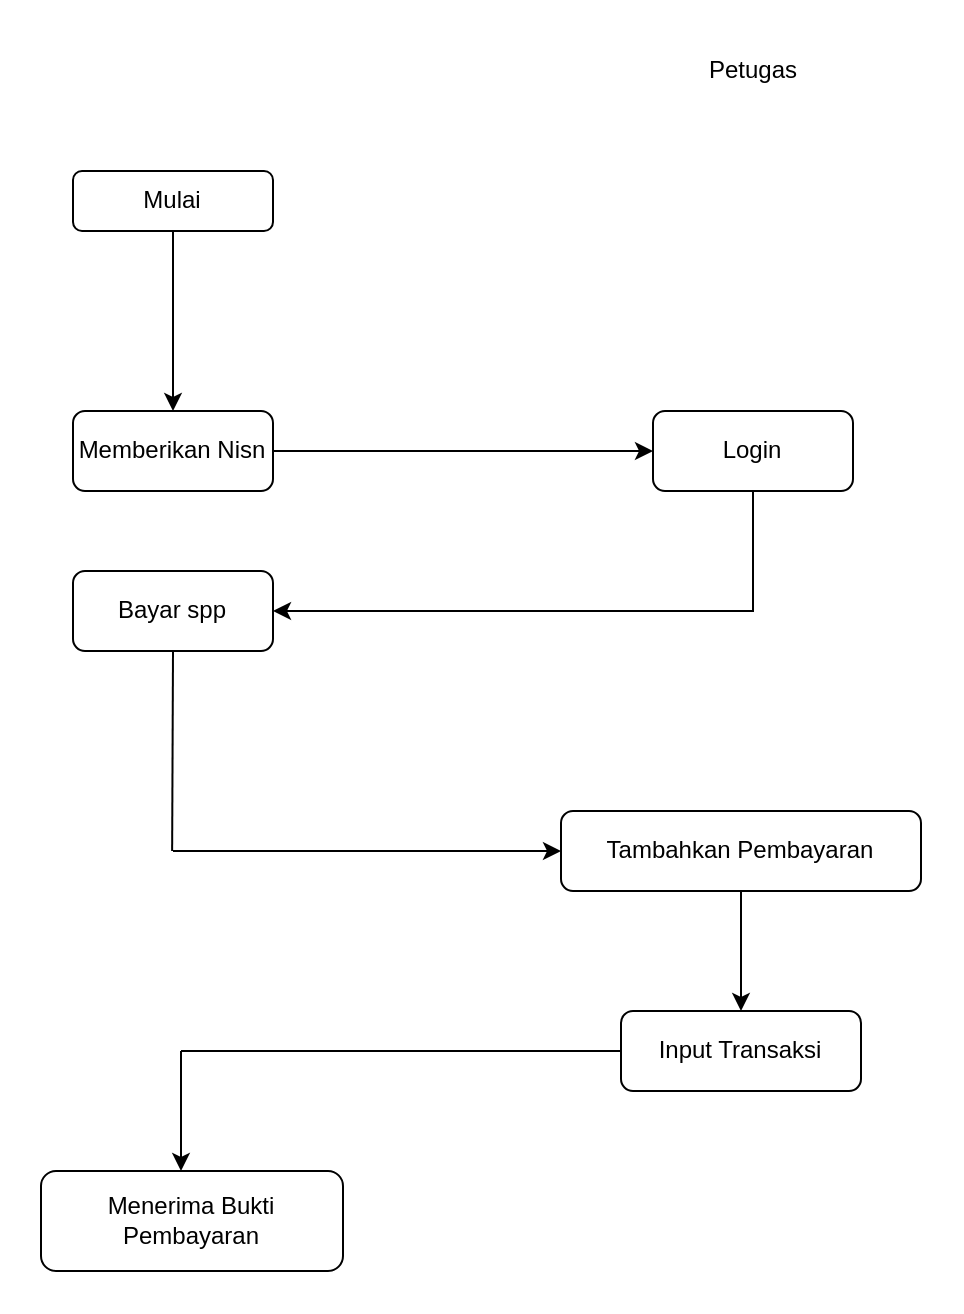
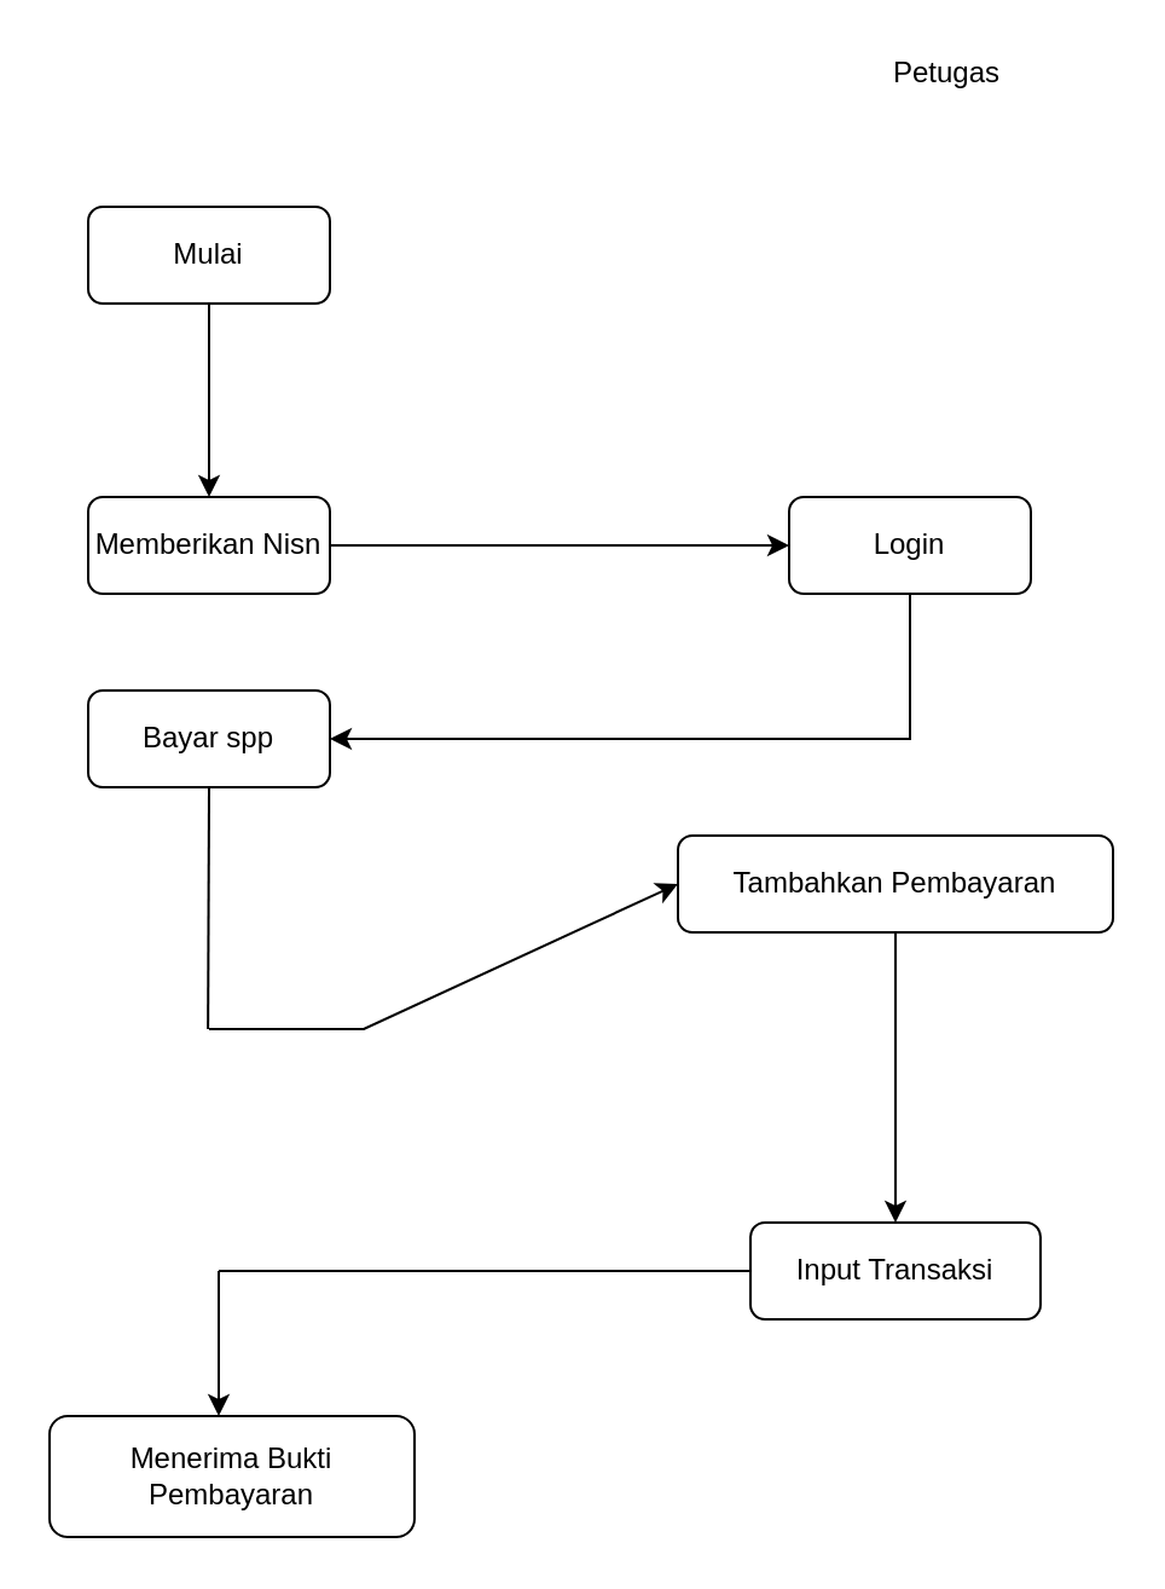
  <mxCell id="0" />
  <mxCell id="1" parent="0" />
- <mxCell id="2" value="Mulai" style="rounded=1;whiteSpace=wrap;html=1;" parent="1" vertex="1"><mxGeometry x="36" y="85" width="100" height="30" as="geometry" /></mxCell>
+ <mxCell id="2" value="Mulai" style="rounded=1;whiteSpace=wrap;html=1;" parent="1" vertex="1"><mxGeometry x="36" y="85" width="100" height="40" as="geometry" /></mxCell>
  <mxCell id="3" value="Memberikan Nisn" style="rounded=1;whiteSpace=wrap;html=1;" parent="1" vertex="1"><mxGeometry x="36" y="205" width="100" height="40" as="geometry" /></mxCell>
  <mxCell id="4" value="Login" style="rounded=1;whiteSpace=wrap;html=1;" parent="1" vertex="1"><mxGeometry x="326" y="205" width="100" height="40" as="geometry" /></mxCell>
- <mxCell id="5" value="Petugas" style="text;html=1;align=center;verticalAlign=middle;resizable=0;points=[];autosize=1;strokeColor=none;fillColor=none;" parent="1" vertex="1"><mxGeometry x="341" y="20" width="70" height="30" as="geometry" /></mxCell>
+ <mxCell id="5" value="Petugas" style="text;html=1;align=center;verticalAlign=middle;resizable=0;points=[];autosize=1;strokeColor=none;fillColor=none;" parent="1" vertex="1"><mxGeometry x="356" y="15" width="70" height="30" as="geometry" /></mxCell>
  <mxCell id="6" value="Bayar spp" style="rounded=1;whiteSpace=wrap;html=1;" parent="1" vertex="1"><mxGeometry x="36" y="285" width="100" height="40" as="geometry" /></mxCell>
- <mxCell id="7" value="Tambahkan Pembayaran" style="rounded=1;whiteSpace=wrap;html=1;" parent="1" vertex="1"><mxGeometry x="280" y="405" width="180" height="40" as="geometry" /></mxCell>
+ <mxCell id="7" value="Tambahkan Pembayaran" style="rounded=1;whiteSpace=wrap;html=1;" parent="1" vertex="1"><mxGeometry x="280" y="345" width="180" height="40" as="geometry" /></mxCell>
  <mxCell id="8" value="Input Transaksi" style="rounded=1;whiteSpace=wrap;html=1;" parent="1" vertex="1"><mxGeometry x="310" y="505" width="120" height="40" as="geometry" /></mxCell>
  <mxCell id="9" value="Menerima Bukti&lt;br&gt;Pembayaran" style="rounded=1;whiteSpace=wrap;html=1;" parent="1" vertex="1"><mxGeometry x="20" y="585" width="151" height="50" as="geometry" /></mxCell>
  <mxCell id="10" value="" style="endArrow=classic;html=1;rounded=0;exitX=0.5;exitY=1;exitDx=0;exitDy=0;entryX=0.5;entryY=0;entryDx=0;entryDy=0;" parent="1" source="2" target="3" edge="1"><mxGeometry width="50" height="50" relative="1" as="geometry"><mxPoint x="126" y="215" as="sourcePoint" /><mxPoint x="176" y="165" as="targetPoint" /></mxGeometry></mxCell>
  <mxCell id="11" value="" style="endArrow=classic;html=1;rounded=0;exitX=1;exitY=0.5;exitDx=0;exitDy=0;entryX=0;entryY=0.5;entryDx=0;entryDy=0;" parent="1" source="3" target="4" edge="1"><mxGeometry width="50" height="50" relative="1" as="geometry"><mxPoint x="126" y="215" as="sourcePoint" /><mxPoint x="176" y="165" as="targetPoint" /></mxGeometry></mxCell>
  <mxCell id="12" value="" style="endArrow=none;html=1;rounded=0;entryX=0.5;entryY=1;entryDx=0;entryDy=0;" parent="1" target="4" edge="1"><mxGeometry width="50" height="50" relative="1" as="geometry"><mxPoint x="360" y="305" as="sourcePoint" /><mxPoint x="176" y="165" as="targetPoint" /><Array as="points"><mxPoint x="376" y="305" /></Array></mxGeometry></mxCell>
  <mxCell id="13" value="" style="endArrow=classic;html=1;rounded=0;entryX=1;entryY=0.5;entryDx=0;entryDy=0;" parent="1" target="6" edge="1"><mxGeometry width="50" height="50" relative="1" as="geometry"><mxPoint x="360" y="305" as="sourcePoint" /><mxPoint x="176" y="165" as="targetPoint" /><Array as="points"><mxPoint x="320" y="305" /><mxPoint x="260" y="305" /></Array></mxGeometry></mxCell>
  <mxCell id="14" style="edgeStyle=orthogonalEdgeStyle;rounded=0;orthogonalLoop=1;jettySize=auto;html=1;exitX=0.5;exitY=1;exitDx=0;exitDy=0;" parent="1" source="6" target="6" edge="1"><mxGeometry relative="1" as="geometry" /></mxCell>
  <mxCell id="15" value="" style="endArrow=none;html=1;rounded=0;exitX=0.5;exitY=1;exitDx=0;exitDy=0;" parent="1" source="6" edge="1"><mxGeometry width="50" height="50" relative="1" as="geometry"><mxPoint x="85.57" y="335" as="sourcePoint" /><mxPoint x="85.57" y="425" as="targetPoint" /></mxGeometry></mxCell>
  <mxCell id="16" value="" style="endArrow=classic;html=1;rounded=0;entryX=0;entryY=0.5;entryDx=0;entryDy=0;" parent="1" target="7" edge="1"><mxGeometry width="50" height="50" relative="1" as="geometry"><mxPoint x="86" y="425" as="sourcePoint" /><mxPoint x="126" y="365" as="targetPoint" /><Array as="points"><mxPoint x="150" y="425" /></Array></mxGeometry></mxCell>
  <mxCell id="17" value="" style="endArrow=none;html=1;rounded=0;entryX=0;entryY=0.5;entryDx=0;entryDy=0;" parent="1" target="8" edge="1"><mxGeometry width="50" height="50" relative="1" as="geometry"><mxPoint x="90" y="525" as="sourcePoint" /><mxPoint x="296" y="435" as="targetPoint" /></mxGeometry></mxCell>
  <mxCell id="18" value="" style="endArrow=classic;html=1;rounded=0;entryX=0.5;entryY=0;entryDx=0;entryDy=0;exitX=0.5;exitY=1;exitDx=0;exitDy=0;" parent="1" source="7" target="8" edge="1"><mxGeometry width="50" height="50" relative="1" as="geometry"><mxPoint x="310" y="525" as="sourcePoint" /><mxPoint x="360" y="475" as="targetPoint" /></mxGeometry></mxCell>
  <mxCell id="19" value="" style="endArrow=classic;html=1;rounded=0;" parent="1" edge="1"><mxGeometry width="50" height="50" relative="1" as="geometry"><mxPoint x="90" y="525" as="sourcePoint" /><mxPoint x="90" y="585" as="targetPoint" /><Array as="points"><mxPoint x="90" y="545" /><mxPoint x="90" y="565" /></Array></mxGeometry></mxCell>
